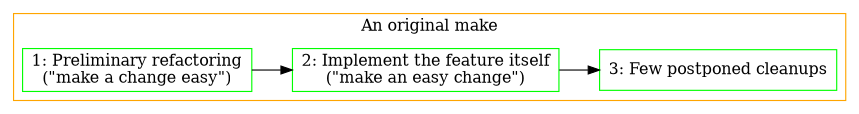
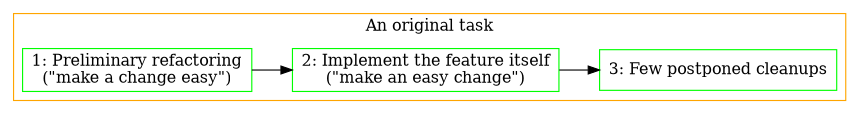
  digraph {
    rankdir=LR
    node [color=green shape=box]
    edge [color=black]
    n1 [label="1: Preliminary refactoring\n(&quot;make a change easy&quot;)"]
    n2 [label="2: Implement the feature itself\n(&quot;make an easy change&quot;)"]
    n3 [label="3: Few postponed cleanups"]
    subgraph cluster_1 {
      color=orange
-     label="An original make"
+     label="An original task"
      n1
      n2
      n3
    }
    n1 -> n2
    n2 -> n3
  }
